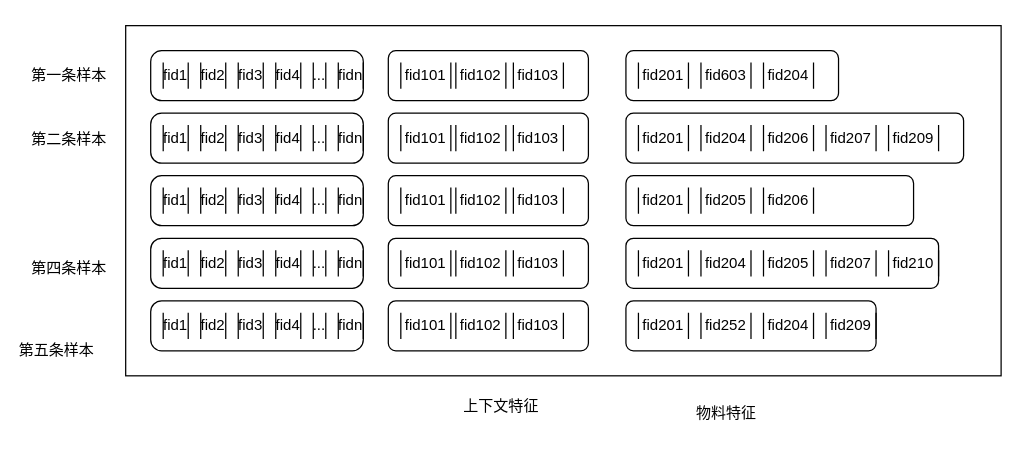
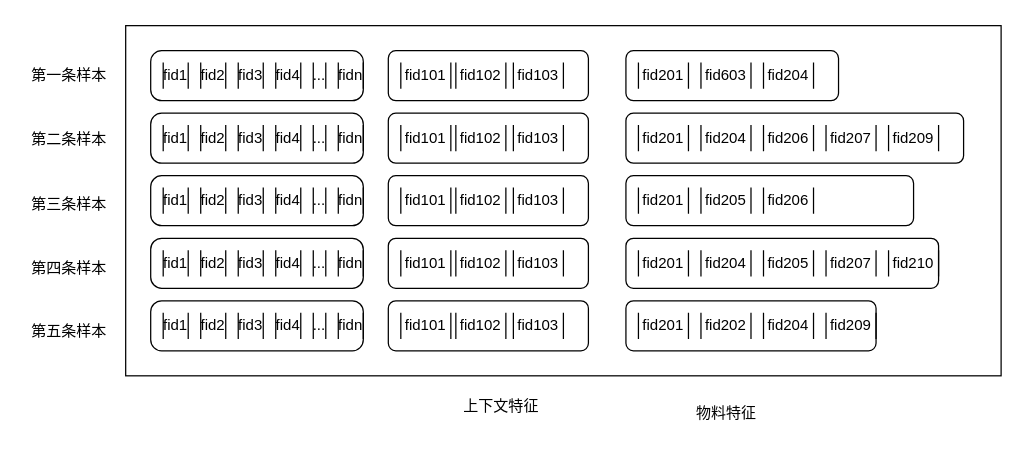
  <mxCell id="0" />
  <mxCell id="1" parent="0" />
  <mxCell id="2" value="" style="group" vertex="1" connectable="0" parent="1"><mxGeometry x="100" y="20" width="700" height="280" as="geometry" /></mxCell>
  <mxCell id="3" value="" style="rounded=0;whiteSpace=wrap;html=1;" vertex="1" parent="2"><mxGeometry width="700" height="280" as="geometry" /></mxCell>
  <mxCell id="4" value="" style="group" vertex="1" connectable="0" parent="2"><mxGeometry x="20" y="20" width="170" height="240" as="geometry" /></mxCell>
  <mxCell id="5" value="" style="group" vertex="1" connectable="0" parent="4"><mxGeometry width="170" height="40" as="geometry" /></mxCell>
  <mxCell id="6" value="" style="rounded=1;whiteSpace=wrap;html=1;arcSize=22;flipV=0;" vertex="1" parent="5"><mxGeometry width="170" height="40" as="geometry" /></mxCell>
  <mxCell id="7" value="fid1" style="shape=partialRectangle;whiteSpace=wrap;html=1;top=0;bottom=0;fillColor=none;" vertex="1" parent="5"><mxGeometry x="10" y="10" width="20" height="20" as="geometry" /></mxCell>
  <mxCell id="8" value="fid2" style="shape=partialRectangle;whiteSpace=wrap;html=1;top=0;bottom=0;fillColor=none;" vertex="1" parent="5"><mxGeometry x="40" y="10" width="20" height="20" as="geometry" /></mxCell>
  <mxCell id="9" value="fid3" style="shape=partialRectangle;whiteSpace=wrap;html=1;top=0;bottom=0;fillColor=none;" vertex="1" parent="5"><mxGeometry x="70" y="10" width="20" height="20" as="geometry" /></mxCell>
  <mxCell id="10" value="fid4" style="shape=partialRectangle;whiteSpace=wrap;html=1;top=0;bottom=0;fillColor=none;" vertex="1" parent="5"><mxGeometry x="100" y="10" width="20" height="20" as="geometry" /></mxCell>
  <mxCell id="11" value="fidn" style="shape=partialRectangle;whiteSpace=wrap;html=1;top=0;bottom=0;fillColor=none;" vertex="1" parent="5"><mxGeometry x="150" y="10" width="20" height="20" as="geometry" /></mxCell>
  <mxCell id="12" value="..." style="shape=partialRectangle;whiteSpace=wrap;html=1;top=0;bottom=0;fillColor=none;" vertex="1" parent="5"><mxGeometry x="130" y="10" width="10" height="20" as="geometry" /></mxCell>
  <mxCell id="13" value="" style="group" vertex="1" connectable="0" parent="4"><mxGeometry y="50" width="170" height="40" as="geometry" /></mxCell>
  <mxCell id="14" value="" style="rounded=1;whiteSpace=wrap;html=1;arcSize=22;flipV=0;" vertex="1" parent="13"><mxGeometry width="170" height="40" as="geometry" /></mxCell>
  <mxCell id="15" value="fid1" style="shape=partialRectangle;whiteSpace=wrap;html=1;top=0;bottom=0;fillColor=none;" vertex="1" parent="13"><mxGeometry x="10" y="10" width="20" height="20" as="geometry" /></mxCell>
  <mxCell id="16" value="fid2" style="shape=partialRectangle;whiteSpace=wrap;html=1;top=0;bottom=0;fillColor=none;" vertex="1" parent="13"><mxGeometry x="40" y="10" width="20" height="20" as="geometry" /></mxCell>
  <mxCell id="17" value="fid3" style="shape=partialRectangle;whiteSpace=wrap;html=1;top=0;bottom=0;fillColor=none;" vertex="1" parent="13"><mxGeometry x="70" y="10" width="20" height="20" as="geometry" /></mxCell>
  <mxCell id="18" value="fid4" style="shape=partialRectangle;whiteSpace=wrap;html=1;top=0;bottom=0;fillColor=none;" vertex="1" parent="13"><mxGeometry x="100" y="10" width="20" height="20" as="geometry" /></mxCell>
  <mxCell id="19" value="fidn" style="shape=partialRectangle;whiteSpace=wrap;html=1;top=0;bottom=0;fillColor=none;" vertex="1" parent="13"><mxGeometry x="150" y="10" width="20" height="20" as="geometry" /></mxCell>
  <mxCell id="20" value="..." style="shape=partialRectangle;whiteSpace=wrap;html=1;top=0;bottom=0;fillColor=none;" vertex="1" parent="13"><mxGeometry x="130" y="10" width="10" height="20" as="geometry" /></mxCell>
  <mxCell id="21" value="" style="group" vertex="1" connectable="0" parent="4"><mxGeometry y="100" width="170" height="40" as="geometry" /></mxCell>
  <mxCell id="22" value="" style="rounded=1;whiteSpace=wrap;html=1;arcSize=22;flipV=0;" vertex="1" parent="21"><mxGeometry width="170" height="40" as="geometry" /></mxCell>
  <mxCell id="23" value="fid1" style="shape=partialRectangle;whiteSpace=wrap;html=1;top=0;bottom=0;fillColor=none;" vertex="1" parent="21"><mxGeometry x="10" y="10" width="20" height="20" as="geometry" /></mxCell>
  <mxCell id="24" value="fid2" style="shape=partialRectangle;whiteSpace=wrap;html=1;top=0;bottom=0;fillColor=none;" vertex="1" parent="21"><mxGeometry x="40" y="10" width="20" height="20" as="geometry" /></mxCell>
  <mxCell id="25" value="fid3" style="shape=partialRectangle;whiteSpace=wrap;html=1;top=0;bottom=0;fillColor=none;" vertex="1" parent="21"><mxGeometry x="70" y="10" width="20" height="20" as="geometry" /></mxCell>
  <mxCell id="26" value="fid4" style="shape=partialRectangle;whiteSpace=wrap;html=1;top=0;bottom=0;fillColor=none;" vertex="1" parent="21"><mxGeometry x="100" y="10" width="20" height="20" as="geometry" /></mxCell>
  <mxCell id="27" value="fidn" style="shape=partialRectangle;whiteSpace=wrap;html=1;top=0;bottom=0;fillColor=none;" vertex="1" parent="21"><mxGeometry x="150" y="10" width="20" height="20" as="geometry" /></mxCell>
  <mxCell id="28" value="..." style="shape=partialRectangle;whiteSpace=wrap;html=1;top=0;bottom=0;fillColor=none;" vertex="1" parent="21"><mxGeometry x="130" y="10" width="10" height="20" as="geometry" /></mxCell>
  <mxCell id="29" value="" style="group" vertex="1" connectable="0" parent="4"><mxGeometry y="150" width="170" height="40" as="geometry" /></mxCell>
  <mxCell id="30" value="" style="rounded=1;whiteSpace=wrap;html=1;arcSize=22;flipV=0;" vertex="1" parent="29"><mxGeometry width="170" height="40" as="geometry" /></mxCell>
  <mxCell id="31" value="fid1" style="shape=partialRectangle;whiteSpace=wrap;html=1;top=0;bottom=0;fillColor=none;" vertex="1" parent="29"><mxGeometry x="10" y="10" width="20" height="20" as="geometry" /></mxCell>
  <mxCell id="32" value="fid2" style="shape=partialRectangle;whiteSpace=wrap;html=1;top=0;bottom=0;fillColor=none;" vertex="1" parent="29"><mxGeometry x="40" y="10" width="20" height="20" as="geometry" /></mxCell>
  <mxCell id="33" value="fid3" style="shape=partialRectangle;whiteSpace=wrap;html=1;top=0;bottom=0;fillColor=none;" vertex="1" parent="29"><mxGeometry x="70" y="10" width="20" height="20" as="geometry" /></mxCell>
  <mxCell id="34" value="fid4" style="shape=partialRectangle;whiteSpace=wrap;html=1;top=0;bottom=0;fillColor=none;" vertex="1" parent="29"><mxGeometry x="100" y="10" width="20" height="20" as="geometry" /></mxCell>
  <mxCell id="35" value="fidn" style="shape=partialRectangle;whiteSpace=wrap;html=1;top=0;bottom=0;fillColor=none;" vertex="1" parent="29"><mxGeometry x="150" y="10" width="20" height="20" as="geometry" /></mxCell>
  <mxCell id="36" value="..." style="shape=partialRectangle;whiteSpace=wrap;html=1;top=0;bottom=0;fillColor=none;" vertex="1" parent="29"><mxGeometry x="130" y="10" width="10" height="20" as="geometry" /></mxCell>
  <mxCell id="37" value="" style="group" vertex="1" connectable="0" parent="4"><mxGeometry y="200" width="170" height="40" as="geometry" /></mxCell>
  <mxCell id="38" value="" style="rounded=1;whiteSpace=wrap;html=1;arcSize=22;flipV=0;" vertex="1" parent="37"><mxGeometry width="170" height="40" as="geometry" /></mxCell>
  <mxCell id="39" value="fid1" style="shape=partialRectangle;whiteSpace=wrap;html=1;top=0;bottom=0;fillColor=none;" vertex="1" parent="37"><mxGeometry x="10" y="10" width="20" height="20" as="geometry" /></mxCell>
  <mxCell id="40" value="fid2" style="shape=partialRectangle;whiteSpace=wrap;html=1;top=0;bottom=0;fillColor=none;" vertex="1" parent="37"><mxGeometry x="40" y="10" width="20" height="20" as="geometry" /></mxCell>
  <mxCell id="41" value="fid3" style="shape=partialRectangle;whiteSpace=wrap;html=1;top=0;bottom=0;fillColor=none;" vertex="1" parent="37"><mxGeometry x="70" y="10" width="20" height="20" as="geometry" /></mxCell>
  <mxCell id="42" value="fid4" style="shape=partialRectangle;whiteSpace=wrap;html=1;top=0;bottom=0;fillColor=none;" vertex="1" parent="37"><mxGeometry x="100" y="10" width="20" height="20" as="geometry" /></mxCell>
  <mxCell id="43" value="fidn" style="shape=partialRectangle;whiteSpace=wrap;html=1;top=0;bottom=0;fillColor=none;" vertex="1" parent="37"><mxGeometry x="150" y="10" width="20" height="20" as="geometry" /></mxCell>
  <mxCell id="44" value="..." style="shape=partialRectangle;whiteSpace=wrap;html=1;top=0;bottom=0;fillColor=none;" vertex="1" parent="37"><mxGeometry x="130" y="10" width="10" height="20" as="geometry" /></mxCell>
  <mxCell id="45" value="" style="group" vertex="1" connectable="0" parent="2"><mxGeometry x="210" y="20" width="160" height="40" as="geometry" /></mxCell>
  <mxCell id="46" value="" style="rounded=1;whiteSpace=wrap;html=1;" vertex="1" parent="45"><mxGeometry width="160" height="40" as="geometry" /></mxCell>
  <mxCell id="47" value="fid101" style="shape=partialRectangle;whiteSpace=wrap;html=1;top=0;bottom=0;fillColor=none;" vertex="1" parent="45"><mxGeometry x="10" y="10" width="40" height="20" as="geometry" /></mxCell>
  <mxCell id="48" value="fid102" style="shape=partialRectangle;whiteSpace=wrap;html=1;top=0;bottom=0;fillColor=none;" vertex="1" parent="45"><mxGeometry x="54" y="10" width="40" height="20" as="geometry" /></mxCell>
  <mxCell id="49" value="fid103" style="shape=partialRectangle;whiteSpace=wrap;html=1;top=0;bottom=0;fillColor=none;" vertex="1" parent="45"><mxGeometry x="100" y="10" width="40" height="20" as="geometry" /></mxCell>
  <mxCell id="50" value="" style="group" vertex="1" connectable="0" parent="2"><mxGeometry x="210" y="120" width="160" height="40" as="geometry" /></mxCell>
  <mxCell id="51" value="" style="rounded=1;whiteSpace=wrap;html=1;" vertex="1" parent="50"><mxGeometry width="160" height="40" as="geometry" /></mxCell>
  <mxCell id="52" value="fid101" style="shape=partialRectangle;whiteSpace=wrap;html=1;top=0;bottom=0;fillColor=none;" vertex="1" parent="50"><mxGeometry x="10" y="10" width="40" height="20" as="geometry" /></mxCell>
  <mxCell id="53" value="fid102" style="shape=partialRectangle;whiteSpace=wrap;html=1;top=0;bottom=0;fillColor=none;" vertex="1" parent="50"><mxGeometry x="54" y="10" width="40" height="20" as="geometry" /></mxCell>
  <mxCell id="54" value="fid103" style="shape=partialRectangle;whiteSpace=wrap;html=1;top=0;bottom=0;fillColor=none;" vertex="1" parent="50"><mxGeometry x="100" y="10" width="40" height="20" as="geometry" /></mxCell>
  <mxCell id="55" value="" style="group" vertex="1" connectable="0" parent="2"><mxGeometry x="210" y="170" width="160" height="40" as="geometry" /></mxCell>
  <mxCell id="56" value="" style="rounded=1;whiteSpace=wrap;html=1;" vertex="1" parent="55"><mxGeometry width="160" height="40" as="geometry" /></mxCell>
  <mxCell id="57" value="fid101" style="shape=partialRectangle;whiteSpace=wrap;html=1;top=0;bottom=0;fillColor=none;" vertex="1" parent="55"><mxGeometry x="10" y="10" width="40" height="20" as="geometry" /></mxCell>
  <mxCell id="58" value="fid102" style="shape=partialRectangle;whiteSpace=wrap;html=1;top=0;bottom=0;fillColor=none;" vertex="1" parent="55"><mxGeometry x="54" y="10" width="40" height="20" as="geometry" /></mxCell>
  <mxCell id="59" value="fid103" style="shape=partialRectangle;whiteSpace=wrap;html=1;top=0;bottom=0;fillColor=none;" vertex="1" parent="55"><mxGeometry x="100" y="10" width="40" height="20" as="geometry" /></mxCell>
  <mxCell id="60" value="" style="group" vertex="1" connectable="0" parent="2"><mxGeometry x="210" y="220" width="160" height="50" as="geometry" /></mxCell>
  <mxCell id="61" value="" style="rounded=1;whiteSpace=wrap;html=1;" vertex="1" parent="60"><mxGeometry width="160" height="40" as="geometry" /></mxCell>
  <mxCell id="62" value="fid101" style="shape=partialRectangle;whiteSpace=wrap;html=1;top=0;bottom=0;fillColor=none;" vertex="1" parent="60"><mxGeometry x="10" y="10" width="40" height="20" as="geometry" /></mxCell>
  <mxCell id="63" value="fid102" style="shape=partialRectangle;whiteSpace=wrap;html=1;top=0;bottom=0;fillColor=none;" vertex="1" parent="60"><mxGeometry x="54" y="10" width="40" height="20" as="geometry" /></mxCell>
  <mxCell id="64" value="fid103" style="shape=partialRectangle;whiteSpace=wrap;html=1;top=0;bottom=0;fillColor=none;" vertex="1" parent="60"><mxGeometry x="100" y="10" width="40" height="20" as="geometry" /></mxCell>
  <mxCell id="65" value="" style="group" vertex="1" connectable="0" parent="60"><mxGeometry y="-150" width="160" height="40" as="geometry" /></mxCell>
  <mxCell id="66" value="" style="rounded=1;whiteSpace=wrap;html=1;" vertex="1" parent="65"><mxGeometry width="160" height="40" as="geometry" /></mxCell>
  <mxCell id="67" value="fid101" style="shape=partialRectangle;whiteSpace=wrap;html=1;top=0;bottom=0;fillColor=none;" vertex="1" parent="65"><mxGeometry x="10" y="10" width="40" height="20" as="geometry" /></mxCell>
  <mxCell id="68" value="fid102" style="shape=partialRectangle;whiteSpace=wrap;html=1;top=0;bottom=0;fillColor=none;" vertex="1" parent="65"><mxGeometry x="54" y="10" width="40" height="20" as="geometry" /></mxCell>
  <mxCell id="69" value="fid103" style="shape=partialRectangle;whiteSpace=wrap;html=1;top=0;bottom=0;fillColor=none;" vertex="1" parent="65"><mxGeometry x="100" y="10" width="40" height="20" as="geometry" /></mxCell>
  <mxCell id="70" value="" style="rounded=1;whiteSpace=wrap;html=1;" vertex="1" parent="2"><mxGeometry x="400" y="20" width="170" height="40" as="geometry" /></mxCell>
  <mxCell id="71" value="" style="rounded=1;whiteSpace=wrap;html=1;" vertex="1" parent="2"><mxGeometry x="400" y="70" width="270" height="40" as="geometry" /></mxCell>
  <mxCell id="72" value="" style="rounded=1;whiteSpace=wrap;html=1;" vertex="1" parent="2"><mxGeometry x="400" y="120" width="230" height="40" as="geometry" /></mxCell>
  <mxCell id="73" value="" style="rounded=1;whiteSpace=wrap;html=1;" vertex="1" parent="2"><mxGeometry x="400" y="170" width="250" height="40" as="geometry" /></mxCell>
  <mxCell id="74" value="" style="rounded=1;whiteSpace=wrap;html=1;" vertex="1" parent="2"><mxGeometry x="400" y="220" width="200" height="40" as="geometry" /></mxCell>
  <mxCell id="75" value="fid201" style="shape=partialRectangle;whiteSpace=wrap;html=1;top=0;bottom=0;fillColor=none;" vertex="1" parent="2"><mxGeometry x="410" y="30" width="40" height="20" as="geometry" /></mxCell>
  <mxCell id="76" value="fid603" style="shape=partialRectangle;whiteSpace=wrap;html=1;top=0;bottom=0;fillColor=none;" vertex="1" parent="2"><mxGeometry x="460" y="30" width="40" height="20" as="geometry" /></mxCell>
  <mxCell id="77" value="fid204" style="shape=partialRectangle;whiteSpace=wrap;html=1;top=0;bottom=0;fillColor=none;" vertex="1" parent="2"><mxGeometry x="510" y="30" width="40" height="20" as="geometry" /></mxCell>
  <mxCell id="78" value="fid201" style="shape=partialRectangle;whiteSpace=wrap;html=1;top=0;bottom=0;fillColor=none;" vertex="1" parent="2"><mxGeometry x="410" y="80" width="40" height="20" as="geometry" /></mxCell>
  <mxCell id="79" value="fid201" style="shape=partialRectangle;whiteSpace=wrap;html=1;top=0;bottom=0;fillColor=none;" vertex="1" parent="2"><mxGeometry x="410" y="130" width="40" height="20" as="geometry" /></mxCell>
  <mxCell id="80" value="fid201" style="shape=partialRectangle;whiteSpace=wrap;html=1;top=0;bottom=0;fillColor=none;" vertex="1" parent="2"><mxGeometry x="410" y="180" width="40" height="20" as="geometry" /></mxCell>
  <mxCell id="81" value="fid201" style="shape=partialRectangle;whiteSpace=wrap;html=1;top=0;bottom=0;fillColor=none;" vertex="1" parent="2"><mxGeometry x="410" y="230" width="40" height="20" as="geometry" /></mxCell>
  <mxCell id="82" value="fid204" style="shape=partialRectangle;whiteSpace=wrap;html=1;top=0;bottom=0;fillColor=none;" vertex="1" parent="2"><mxGeometry x="460" y="80" width="40" height="20" as="geometry" /></mxCell>
  <mxCell id="83" value="fid206" style="shape=partialRectangle;whiteSpace=wrap;html=1;top=0;bottom=0;fillColor=none;" vertex="1" parent="2"><mxGeometry x="510" y="80" width="40" height="20" as="geometry" /></mxCell>
  <mxCell id="84" value="fid207" style="shape=partialRectangle;whiteSpace=wrap;html=1;top=0;bottom=0;fillColor=none;" vertex="1" parent="2"><mxGeometry x="560" y="80" width="40" height="20" as="geometry" /></mxCell>
  <mxCell id="85" value="fid209" style="shape=partialRectangle;whiteSpace=wrap;html=1;top=0;bottom=0;fillColor=none;" vertex="1" parent="2"><mxGeometry x="610" y="80" width="40" height="20" as="geometry" /></mxCell>
  <mxCell id="86" value="fid205" style="shape=partialRectangle;whiteSpace=wrap;html=1;top=0;bottom=0;fillColor=none;" vertex="1" parent="2"><mxGeometry x="460" y="130" width="40" height="20" as="geometry" /></mxCell>
  <mxCell id="87" value="fid206" style="shape=partialRectangle;whiteSpace=wrap;html=1;top=0;bottom=0;fillColor=none;" vertex="1" parent="2"><mxGeometry x="510" y="130" width="40" height="20" as="geometry" /></mxCell>
  <mxCell id="88" value="fid204" style="shape=partialRectangle;whiteSpace=wrap;html=1;top=0;bottom=0;fillColor=none;" vertex="1" parent="2"><mxGeometry x="460" y="180" width="40" height="20" as="geometry" /></mxCell>
  <mxCell id="89" value="fid205" style="shape=partialRectangle;whiteSpace=wrap;html=1;top=0;bottom=0;fillColor=none;" vertex="1" parent="2"><mxGeometry x="510" y="180" width="40" height="20" as="geometry" /></mxCell>
  <mxCell id="90" value="fid207" style="shape=partialRectangle;whiteSpace=wrap;html=1;top=0;bottom=0;fillColor=none;" vertex="1" parent="2"><mxGeometry x="560" y="180" width="40" height="20" as="geometry" /></mxCell>
- <mxCell id="91" value="fid252" style="shape=partialRectangle;whiteSpace=wrap;html=1;top=0;bottom=0;fillColor=none;" vertex="1" parent="2"><mxGeometry x="460" y="230" width="40" height="20" as="geometry" /></mxCell>
+ <mxCell id="91" value="fid202" style="shape=partialRectangle;whiteSpace=wrap;html=1;top=0;bottom=0;fillColor=none;" vertex="1" parent="2"><mxGeometry x="460" y="230" width="40" height="20" as="geometry" /></mxCell>
  <mxCell id="92" value="fid204" style="shape=partialRectangle;whiteSpace=wrap;html=1;top=0;bottom=0;fillColor=none;" vertex="1" parent="2"><mxGeometry x="510" y="230" width="40" height="20" as="geometry" /></mxCell>
  <mxCell id="93" value="fid209" style="shape=partialRectangle;whiteSpace=wrap;html=1;top=0;bottom=0;fillColor=none;" vertex="1" parent="2"><mxGeometry x="560" y="230" width="40" height="20" as="geometry" /></mxCell>
  <mxCell id="94" value="fid210" style="shape=partialRectangle;whiteSpace=wrap;html=1;top=0;bottom=0;fillColor=none;" vertex="1" parent="2"><mxGeometry x="610" y="180" width="40" height="20" as="geometry" /></mxCell>
  <mxCell id="95" value="上下文特征" style="text;html=1;align=center;verticalAlign=middle;resizable=0;points=[];autosize=1;strokeColor=none;fillColor=none;" vertex="1" parent="1"><mxGeometry x="360" y="310" width="80" height="30" as="geometry" /></mxCell>
  <mxCell id="96" value="物料特征" style="text;html=1;align=center;verticalAlign=middle;resizable=0;points=[];autosize=1;strokeColor=none;fillColor=none;" vertex="1" parent="1"><mxGeometry x="545" y="315" width="70" height="30" as="geometry" /></mxCell>
  <mxCell id="97" value="第一条样本" style="text;html=1;strokeColor=none;fillColor=none;align=center;verticalAlign=middle;whiteSpace=wrap;rounded=0;" vertex="1" parent="1"><mxGeometry x="20" y="45" width="70" height="30" as="geometry" /></mxCell>
  <mxCell id="98" value="第二条样本" style="text;html=1;strokeColor=none;fillColor=none;align=center;verticalAlign=middle;whiteSpace=wrap;rounded=0;" vertex="1" parent="1"><mxGeometry x="20" y="96" width="70" height="30" as="geometry" /></mxCell>
+ <mxCell id="99" value="第三条样本" style="text;html=1;strokeColor=none;fillColor=none;align=center;verticalAlign=middle;whiteSpace=wrap;rounded=0;" vertex="1" parent="1"><mxGeometry x="20" y="148" width="70" height="30" as="geometry" /></mxCell>
  <mxCell id="100" value="第四条样本" style="text;html=1;strokeColor=none;fillColor=none;align=center;verticalAlign=middle;whiteSpace=wrap;rounded=0;" vertex="1" parent="1"><mxGeometry x="20" y="199" width="70" height="30" as="geometry" /></mxCell>
- <mxCell id="101" value="第五条样本" style="text;html=1;strokeColor=none;fillColor=none;align=center;verticalAlign=middle;whiteSpace=wrap;rounded=0;" vertex="1" parent="1"><mxGeometry x="10" y="265" width="70" height="30" as="geometry" /></mxCell>
+ <mxCell id="101" value="第五条样本" style="text;html=1;strokeColor=none;fillColor=none;align=center;verticalAlign=middle;whiteSpace=wrap;rounded=0;" vertex="1" parent="1"><mxGeometry x="20" y="250" width="70" height="30" as="geometry" /></mxCell>
